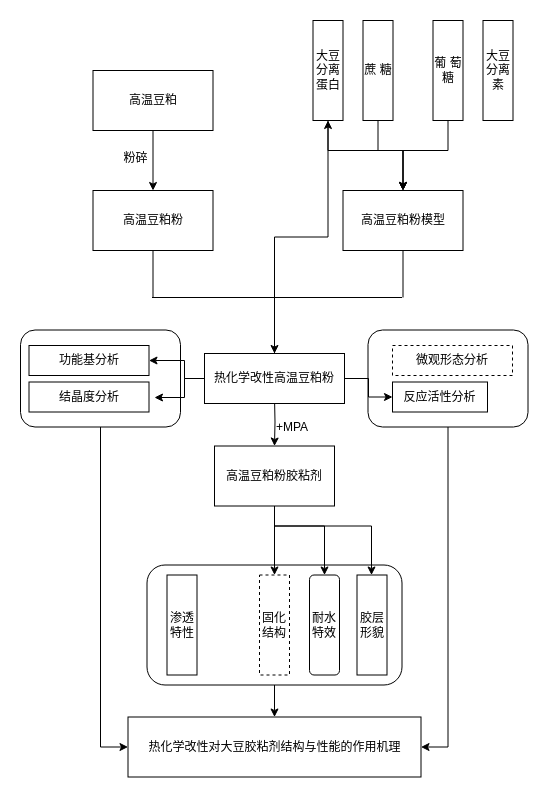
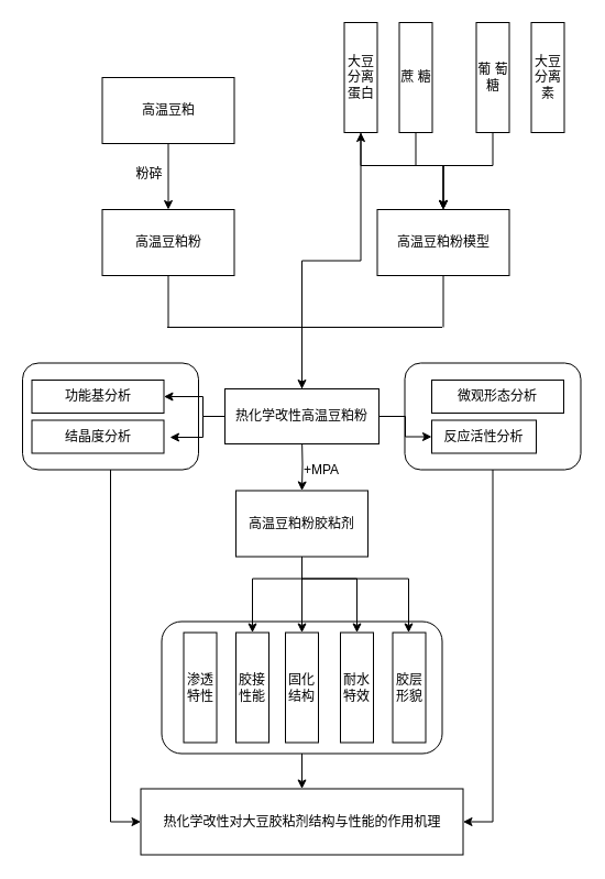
  <mxCell id="0" />
  <mxCell id="1" parent="0" />
  <mxCell id="2" style="edgeStyle=orthogonalEdgeStyle;rounded=0;orthogonalLoop=1;jettySize=auto;html=1;entryX=1;entryY=0.5;entryDx=0;entryDy=0;" edge="1" parent="1" source="3" target="41"><mxGeometry relative="1" as="geometry" /></mxCell>
  <mxCell id="3" value="" style="rounded=1;whiteSpace=wrap;html=1;" vertex="1" parent="1"><mxGeometry x="367.5" y="329.5" width="160" height="97" as="geometry" /></mxCell>
  <mxCell id="4" style="edgeStyle=orthogonalEdgeStyle;rounded=0;orthogonalLoop=1;jettySize=auto;html=1;entryX=0;entryY=0.5;entryDx=0;entryDy=0;" edge="1" parent="1" source="5" target="41"><mxGeometry relative="1" as="geometry" /></mxCell>
  <mxCell id="5" value="" style="rounded=1;whiteSpace=wrap;html=1;" vertex="1" parent="1"><mxGeometry x="20" y="329.5" width="160" height="97" as="geometry" /></mxCell>
  <mxCell id="6" style="edgeStyle=orthogonalEdgeStyle;rounded=0;orthogonalLoop=1;jettySize=auto;html=1;" parent="1" source="7" target="41" edge="1"><mxGeometry relative="1" as="geometry" /></mxCell>
  <mxCell id="7" value="" style="rounded=1;whiteSpace=wrap;html=1;" parent="1" vertex="1"><mxGeometry x="146.5" y="564.5" width="255" height="120" as="geometry" /></mxCell>
  <mxCell id="8" style="edgeStyle=orthogonalEdgeStyle;rounded=0;orthogonalLoop=1;jettySize=auto;html=1;" parent="1" target="30" edge="1"><mxGeometry relative="1" as="geometry"><mxPoint x="274" y="396.5" as="sourcePoint" /></mxGeometry></mxCell>
  <mxCell id="9" value="高温豆粕粉" style="rounded=0;whiteSpace=wrap;html=1;" parent="1" vertex="1"><mxGeometry x="92.5" y="190" width="120" height="60" as="geometry" /></mxCell>
  <mxCell id="10" value="高温豆粕粉模型" style="rounded=0;whiteSpace=wrap;html=1;" parent="1" vertex="1"><mxGeometry x="342.5" y="190" width="120" height="60" as="geometry" /></mxCell>
  <mxCell id="11" style="edgeStyle=orthogonalEdgeStyle;rounded=0;orthogonalLoop=1;jettySize=auto;html=1;entryX=0.5;entryY=0;entryDx=0;entryDy=0;" parent="1" source="12" target="10" edge="1"><mxGeometry relative="1" as="geometry"><Array as="points"><mxPoint x="327.5" y="150" /><mxPoint x="402.5" y="150" /></Array></mxGeometry></mxCell>
  <mxCell id="12" value="大豆分离蛋白" style="rounded=0;whiteSpace=wrap;html=1;" parent="1" vertex="1"><mxGeometry x="312.5" y="20" width="30" height="100" as="geometry" /></mxCell>
  <mxCell id="13" style="edgeStyle=orthogonalEdgeStyle;rounded=0;orthogonalLoop=1;jettySize=auto;html=1;" parent="1" source="14" target="10" edge="1"><mxGeometry relative="1" as="geometry"><Array as="points"><mxPoint x="377.5" y="150" /><mxPoint x="402.5" y="150" /></Array></mxGeometry></mxCell>
  <mxCell id="14" value="蔗 糖" style="rounded=0;whiteSpace=wrap;html=1;" parent="1" vertex="1"><mxGeometry x="362.5" y="20" width="30" height="100" as="geometry" /></mxCell>
  <mxCell id="15" style="edgeStyle=orthogonalEdgeStyle;rounded=0;orthogonalLoop=1;jettySize=auto;html=1;" parent="1" source="16" edge="1"><mxGeometry relative="1" as="geometry"><mxPoint x="402.5" y="190" as="targetPoint" /><Array as="points"><mxPoint x="447.5" y="150" /><mxPoint x="402.5" y="150" /></Array></mxGeometry></mxCell>
  <mxCell id="16" value="葡 萄 糖" style="rounded=0;whiteSpace=wrap;html=1;glass=0;gradientColor=none;horizontal=1;" parent="1" vertex="1"><mxGeometry x="432.5" y="20" width="30" height="100" as="geometry" /></mxCell>
  <mxCell id="17" value="大豆分离素" style="rounded=0;whiteSpace=wrap;html=1;" parent="1" vertex="1"><mxGeometry x="482.5" y="20" width="30" height="100" as="geometry" /></mxCell>
  <mxCell id="18" style="edgeStyle=orthogonalEdgeStyle;rounded=0;orthogonalLoop=1;jettySize=auto;html=1;entryX=1;entryY=0.5;entryDx=0;entryDy=0;" edge="1" parent="1" source="22" target="37"><mxGeometry relative="1" as="geometry"><Array as="points"><mxPoint x="184" y="378" /><mxPoint x="184" y="360" /></Array></mxGeometry></mxCell>
  <mxCell id="19" style="edgeStyle=orthogonalEdgeStyle;rounded=0;orthogonalLoop=1;jettySize=auto;html=1;" edge="1" parent="1" source="22"><mxGeometry relative="1" as="geometry"><mxPoint x="154" y="397" as="targetPoint" /><Array as="points"><mxPoint x="184" y="378" /><mxPoint x="184" y="397" /></Array></mxGeometry></mxCell>
  <mxCell id="20" style="edgeStyle=orthogonalEdgeStyle;rounded=0;orthogonalLoop=1;jettySize=auto;html=1;" edge="1" parent="1" source="22" target="12"><mxGeometry relative="1" as="geometry" /></mxCell>
  <mxCell id="21" style="edgeStyle=orthogonalEdgeStyle;rounded=0;orthogonalLoop=1;jettySize=auto;html=1;entryX=0;entryY=0.5;entryDx=0;entryDy=0;" edge="1" parent="1" source="22" target="38"><mxGeometry relative="1" as="geometry" /></mxCell>
  <mxCell id="22" value="热化学改性高温豆粕粉" style="rounded=0;whiteSpace=wrap;html=1;" parent="1" vertex="1"><mxGeometry x="204" y="353" width="140" height="50" as="geometry" /></mxCell>
  <mxCell id="23" value="" style="endArrow=none;html=1;" parent="1" edge="1"><mxGeometry width="50" height="50" relative="1" as="geometry"><mxPoint x="151.5" y="297" as="sourcePoint" /><mxPoint x="401.5" y="297" as="targetPoint" /></mxGeometry></mxCell>
  <mxCell id="24" value="" style="endArrow=none;html=1;entryX=0.5;entryY=1;entryDx=0;entryDy=0;" parent="1" target="9" edge="1"><mxGeometry width="50" height="50" relative="1" as="geometry"><mxPoint x="152.5" y="297" as="sourcePoint" /><mxPoint x="202.5" y="287" as="targetPoint" /></mxGeometry></mxCell>
  <mxCell id="25" value="" style="endArrow=none;html=1;entryX=0.5;entryY=1;entryDx=0;entryDy=0;" parent="1" target="10" edge="1"><mxGeometry width="50" height="50" relative="1" as="geometry"><mxPoint x="402.5" y="297" as="sourcePoint" /><mxPoint x="402.5" y="237" as="targetPoint" /></mxGeometry></mxCell>
  <mxCell id="26" style="edgeStyle=orthogonalEdgeStyle;rounded=0;orthogonalLoop=1;jettySize=auto;html=1;" parent="1" source="30" target="35" edge="1"><mxGeometry relative="1" as="geometry"><Array as="points"><mxPoint x="274" y="525.5" /><mxPoint x="324" y="525.5" /></Array></mxGeometry></mxCell>
  <mxCell id="27" style="edgeStyle=orthogonalEdgeStyle;rounded=0;orthogonalLoop=1;jettySize=auto;html=1;" parent="1" source="30" target="34" edge="1"><mxGeometry relative="1" as="geometry" /></mxCell>
+ <mxCell id="28" style="edgeStyle=orthogonalEdgeStyle;rounded=0;orthogonalLoop=1;jettySize=auto;html=1;" parent="1" source="30" target="33" edge="1"><mxGeometry relative="1" as="geometry"><Array as="points"><mxPoint x="274" y="525.5" /><mxPoint x="229" y="525.5" /></Array></mxGeometry></mxCell>
  <mxCell id="29" style="edgeStyle=orthogonalEdgeStyle;rounded=0;orthogonalLoop=1;jettySize=auto;html=1;" parent="1" source="30" target="36" edge="1"><mxGeometry relative="1" as="geometry"><Array as="points"><mxPoint x="274" y="525.5" /><mxPoint x="371" y="525.5" /></Array></mxGeometry></mxCell>
  <mxCell id="30" value="高温豆粕粉胶粘剂" style="rounded=0;whiteSpace=wrap;html=1;" parent="1" vertex="1"><mxGeometry x="214" y="445.5" width="120" height="60" as="geometry" /></mxCell>
  <mxCell id="31" value="+MPA" style="text;html=1;resizable=0;points=[];autosize=1;align=left;verticalAlign=top;spacingTop=-4;" parent="1" vertex="1"><mxGeometry x="274" y="416.5" width="50" height="20" as="geometry" /></mxCell>
  <mxCell id="32" value="渗透特性" style="rounded=0;whiteSpace=wrap;html=1;" parent="1" vertex="1"><mxGeometry x="166.5" y="574.5" width="30" height="100" as="geometry" /></mxCell>
- <mxCell id="34" value="固化结构" style="rounded=0;whiteSpace=wrap;html=1;dashed=1;" parent="1" vertex="1"><mxGeometry x="259" y="574.5" width="30" height="100" as="geometry" /></mxCell>
- <mxCell id="35" value="耐水特效" style="whiteSpace=wrap;html=1;rounded=1;" parent="1" vertex="1"><mxGeometry x="309" y="574.5" width="30" height="100" as="geometry" /></mxCell>
+ <mxCell id="33" value="胶接性能" style="rounded=0;whiteSpace=wrap;html=1;" parent="1" vertex="1"><mxGeometry x="214" y="574.5" width="30" height="100" as="geometry" /></mxCell>
+ <mxCell id="34" value="固化结构" style="rounded=0;whiteSpace=wrap;html=1;" parent="1" vertex="1"><mxGeometry x="259" y="574.5" width="30" height="100" as="geometry" /></mxCell>
+ <mxCell id="35" value="耐水特效" style="rounded=0;whiteSpace=wrap;html=1;" parent="1" vertex="1"><mxGeometry x="309" y="574.5" width="30" height="100" as="geometry" /></mxCell>
  <mxCell id="36" value="胶层形貌" style="rounded=0;whiteSpace=wrap;html=1;" parent="1" vertex="1"><mxGeometry x="356.5" y="574.5" width="30" height="100" as="geometry" /></mxCell>
  <mxCell id="37" value="功能基分析" style="rounded=0;whiteSpace=wrap;html=1;" parent="1" vertex="1"><mxGeometry x="28.5" y="345" width="120" height="30" as="geometry" /></mxCell>
  <mxCell id="38" value="反应活性分析" style="rounded=0;whiteSpace=wrap;html=1;" parent="1" vertex="1"><mxGeometry x="392" y="381.5" width="95" height="30" as="geometry" /></mxCell>
  <mxCell id="39" value="结晶度分析" style="rounded=0;whiteSpace=wrap;html=1;" parent="1" vertex="1"><mxGeometry x="28.5" y="381.5" width="120" height="30" as="geometry" /></mxCell>
- <mxCell id="40" value="微观形态分析" style="rounded=0;whiteSpace=wrap;html=1;dashed=1;" parent="1" vertex="1"><mxGeometry x="392" y="345" width="120" height="30" as="geometry" /></mxCell>
+ <mxCell id="40" value="微观形态分析" style="rounded=0;whiteSpace=wrap;html=1;" parent="1" vertex="1"><mxGeometry x="392" y="345" width="120" height="30" as="geometry" /></mxCell>
  <mxCell id="41" value="热化学改性对大豆胶粘剂结构与性能的作用机理" style="rounded=0;whiteSpace=wrap;html=1;" parent="1" vertex="1"><mxGeometry x="127.5" y="716.5" width="293" height="60" as="geometry" /></mxCell>
  <mxCell id="42" style="edgeStyle=orthogonalEdgeStyle;rounded=0;orthogonalLoop=1;jettySize=auto;html=1;entryX=0.5;entryY=0;entryDx=0;entryDy=0;" edge="1" parent="1" source="44" target="9"><mxGeometry relative="1" as="geometry" /></mxCell>
  <mxCell id="43" value="粉碎" style="text;html=1;resizable=0;points=[];align=center;verticalAlign=middle;labelBackgroundColor=#ffffff;" vertex="1" connectable="0" parent="42"><mxGeometry x="-0.003" y="7" relative="1" as="geometry"><mxPoint x="-25.5" y="-3" as="offset" /></mxGeometry></mxCell>
  <mxCell id="44" value="高温豆粕" style="rounded=0;whiteSpace=wrap;html=1;" vertex="1" parent="1"><mxGeometry x="92.5" y="70" width="120" height="60" as="geometry" /></mxCell>
  <mxCell id="45" value="" style="endArrow=classic;html=1;entryX=0.5;entryY=0;entryDx=0;entryDy=0;" edge="1" parent="1" target="22"><mxGeometry width="50" height="50" relative="1" as="geometry"><mxPoint x="274" y="297" as="sourcePoint" /><mxPoint x="314" y="297" as="targetPoint" /><Array as="points"><mxPoint x="274" y="317" /></Array></mxGeometry></mxCell>
